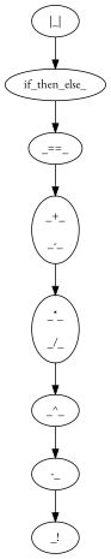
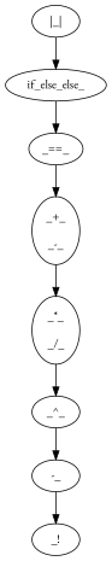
  digraph {
    rankdir=TB
    fontname="EB Garamond"
    node [fontname="EB Garamond"]
    edge [fontname="EB Garamond"]
    n1 [label="|_|"]
-   n2 [label=if_then_else_]
+   n2 [label=if_else_else_]
    n3 [label="_==_"]
    n4 [label="_+_\n\n_-_"]
    n5 [label="_*_\n\n_/_"]
    n6 [label="_^_"]
    n7 [label="-_"]
    n8 [label="_!"]
    n1 -> n2
    n2 -> n3
    n3 -> n4
    n4 -> n5
    n5 -> n6
    n6 -> n7
    n7 -> n8
  }
